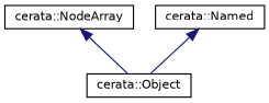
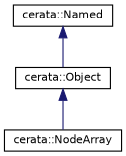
  digraph {
    fontname="DejaVu Sans"
    node [color=black fillcolor=white fontname="DejaVu Sans" fontsize=10 shape=record style=filled]
    edge [color=midnightblue dir=back fontname="DejaVu Sans" fontsize=10 labelfontname=Helvetica labelfontsize=10 style=solid]
    n1 [height=0.2 label="cerata::NodeArray" width=0.4]
    n2 [height=0.2 label="cerata::Object" width=0.4]
    n3 [height=0.2 label="cerata::Named" width=0.4]
-   n1 -> n2
+   n2 -> n1
    n3 -> n2
  }
